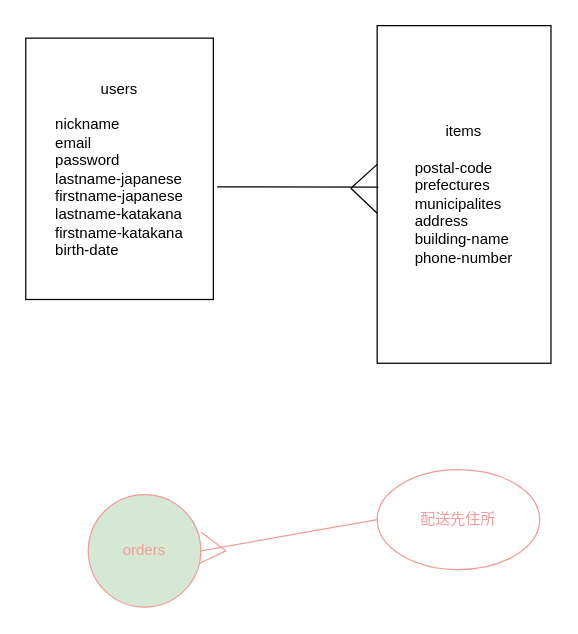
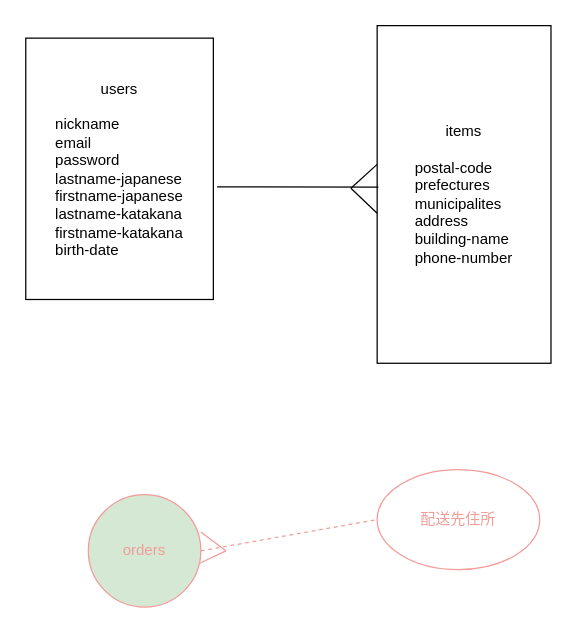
  <mxCell id="0" />
  <mxCell id="1" parent="0" />
  <mxCell id="2" value="users&lt;br&gt;&lt;br&gt;&lt;div style=&quot;text-align: left&quot;&gt;&lt;span&gt;nickname&lt;/span&gt;&lt;/div&gt;&lt;div style=&quot;text-align: left&quot;&gt;&lt;span&gt;email&lt;/span&gt;&lt;/div&gt;&lt;div style=&quot;text-align: left&quot;&gt;password&lt;/div&gt;&lt;div style=&quot;text-align: left&quot;&gt;lastname-japanese&lt;/div&gt;&lt;div style=&quot;text-align: left&quot;&gt;firstname-japanese&lt;/div&gt;&lt;div style=&quot;text-align: left&quot;&gt;&lt;div&gt;lastname-katakana&lt;/div&gt;&lt;div&gt;firstname-katakana&lt;/div&gt;&lt;div&gt;birth-date&lt;/div&gt;&lt;/div&gt;" style="rounded=0;whiteSpace=wrap;html=1;align=center;" vertex="1" parent="1"><mxGeometry x="20" y="30" width="150" height="209" as="geometry" /></mxCell>
  <mxCell id="3" value="&lt;div&gt;&lt;span&gt;items&lt;/span&gt;&lt;/div&gt;&lt;div&gt;&lt;br&gt;&lt;/div&gt;&lt;div style=&quot;text-align: left&quot;&gt;postal-code&lt;/div&gt;&lt;div style=&quot;text-align: left&quot;&gt;prefectures&lt;/div&gt;&lt;div style=&quot;text-align: left&quot;&gt;municipalites&lt;/div&gt;&lt;div style=&quot;text-align: left&quot;&gt;address&lt;/div&gt;&lt;div style=&quot;text-align: left&quot;&gt;building-name&lt;/div&gt;&lt;div style=&quot;text-align: left&quot;&gt;phone-number&lt;/div&gt;" style="rounded=0;whiteSpace=wrap;html=1;" vertex="1" parent="1"><mxGeometry x="301" y="20" width="139" height="270" as="geometry" /></mxCell>
  <mxCell id="4" value="&lt;font color=&quot;#f19c99&quot;&gt;orders&lt;br&gt;&lt;/font&gt;" style="ellipse;whiteSpace=wrap;html=1;aspect=fixed;strokeColor=#F19C99;fillColor=#d5e8d4;" vertex="1" parent="1"><mxGeometry x="70" y="395" width="90" height="90" as="geometry" /></mxCell>
  <mxCell id="5" value="&lt;font color=&quot;#f19c99&quot;&gt;配送先住所&lt;/font&gt;" style="ellipse;whiteSpace=wrap;html=1;aspect=fixed;strokeColor=#F19C99;" vertex="1" parent="1"><mxGeometry x="301" y="375" width="130" height="80" as="geometry" /></mxCell>
- <mxCell id="6" value="" style="endArrow=none;html=1;entryX=0;entryY=0.5;entryDx=0;entryDy=0;exitX=1;exitY=0.5;exitDx=0;exitDy=0;strokeColor=#F19C99;" edge="1" parent="1" source="4" target="5"><mxGeometry width="50" height="50" relative="1" as="geometry"><mxPoint x="170" y="260" as="sourcePoint" /><mxPoint x="300" y="180" as="targetPoint" /></mxGeometry></mxCell>
+ <mxCell id="6" value="" style="endArrow=none;html=1;entryX=0;entryY=0.5;entryDx=0;entryDy=0;exitX=1;exitY=0.5;exitDx=0;exitDy=0;strokeColor=#F19C99;dashed=1;" edge="1" parent="1" source="4" target="5"><mxGeometry width="50" height="50" relative="1" as="geometry"><mxPoint x="170" y="260" as="sourcePoint" /><mxPoint x="300" y="180" as="targetPoint" /></mxGeometry></mxCell>
  <mxCell id="7" value="" style="endArrow=none;html=1;strokeColor=#F19C99;exitX=0.985;exitY=0.612;exitDx=0;exitDy=0;exitPerimeter=0;" edge="1" parent="1" source="4"><mxGeometry width="50" height="50" relative="1" as="geometry"><mxPoint x="241" y="514" as="sourcePoint" /><mxPoint x="180" y="440" as="targetPoint" /></mxGeometry></mxCell>
  <mxCell id="8" value="" style="endArrow=none;html=1;exitX=0;exitY=0.411;exitDx=0;exitDy=0;exitPerimeter=0;" edge="1" parent="1" source="3"><mxGeometry width="50" height="50" relative="1" as="geometry"><mxPoint x="300" y="110" as="sourcePoint" /><mxPoint x="280" y="150" as="targetPoint" /><Array as="points" /></mxGeometry></mxCell>
  <mxCell id="9" value="" style="endArrow=none;html=1;" edge="1" parent="1"><mxGeometry width="50" height="50" relative="1" as="geometry"><mxPoint x="280" y="150" as="sourcePoint" /><mxPoint x="301" y="170" as="targetPoint" /></mxGeometry></mxCell>
  <mxCell id="10" value="" style="endArrow=none;html=1;strokeColor=#000000;fontColor=#000000;exitX=1.02;exitY=0.569;exitDx=0;exitDy=0;exitPerimeter=0;entryX=0.007;entryY=0.478;entryDx=0;entryDy=0;entryPerimeter=0;" edge="1" parent="1" source="2" target="3"><mxGeometry width="50" height="50" relative="1" as="geometry"><mxPoint x="300" y="170" as="sourcePoint" /><mxPoint x="350" y="120" as="targetPoint" /></mxGeometry></mxCell>
  <mxCell id="11" value="" style="endArrow=none;html=1;strokeColor=#F19C99;fontColor=#000000;" edge="1" parent="1"><mxGeometry width="50" height="50" relative="1" as="geometry"><mxPoint x="160" y="425" as="sourcePoint" /><mxPoint x="180" y="440" as="targetPoint" /></mxGeometry></mxCell>
